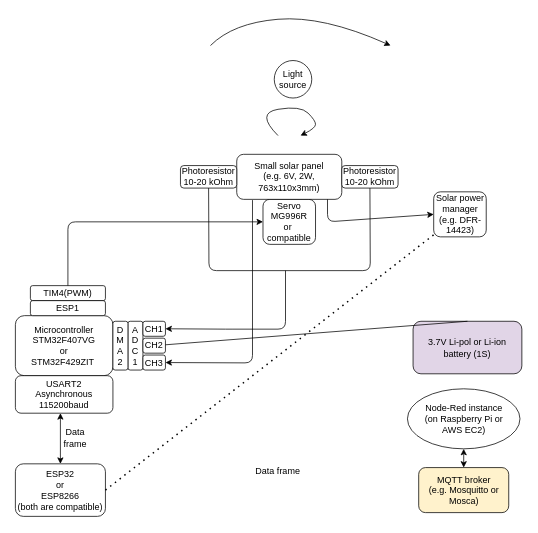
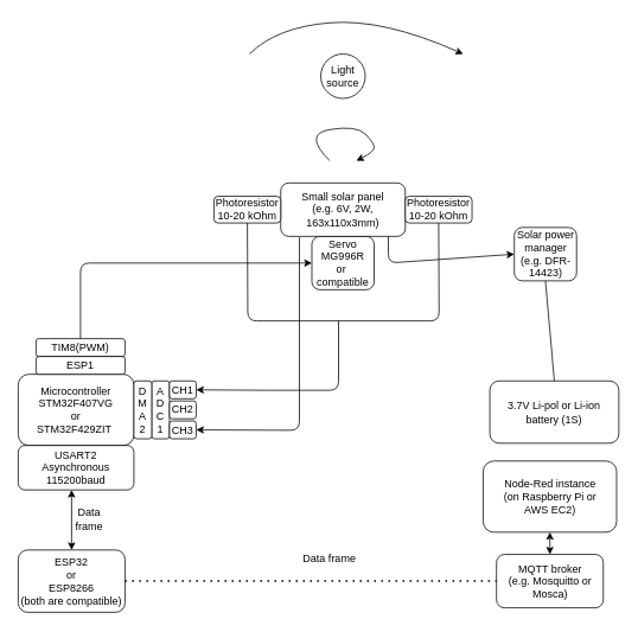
  <mxCell id="0" />
  <mxCell id="1" parent="0" />
  <mxCell id="2" value="Microcontroller&lt;br&gt;STM32F407VG&lt;br&gt;or&lt;br&gt;STM32F429ZIT&amp;nbsp;" style="rounded=1;whiteSpace=wrap;html=1;" parent="1" vertex="1"><mxGeometry x="20" y="420" width="130" height="80" as="geometry" /></mxCell>
- <mxCell id="3" value="TIM4(PWM)" style="rounded=1;whiteSpace=wrap;html=1;" parent="1" vertex="1"><mxGeometry x="40" y="380" width="100" height="20" as="geometry" /></mxCell>
+ <mxCell id="3" value="TIM8(PWM)" style="rounded=1;whiteSpace=wrap;html=1;" parent="1" vertex="1"><mxGeometry x="40" y="380" width="100" height="20" as="geometry" /></mxCell>
  <mxCell id="4" value="Servo&lt;br&gt;MG996R&lt;br&gt;or&amp;nbsp;&lt;br&gt;compatible" style="rounded=1;whiteSpace=wrap;html=1;" parent="1" vertex="1"><mxGeometry x="350" y="265" width="70" height="60" as="geometry" /></mxCell>
- <mxCell id="5" value="Small solar panel&lt;br&gt;(e.g. 6V, 2W, 763x110x3mm)" style="rounded=1;whiteSpace=wrap;html=1;" parent="1" vertex="1"><mxGeometry x="315" y="205" width="140" height="60" as="geometry" /></mxCell>
+ <mxCell id="5" value="Small solar panel&lt;br&gt;(e.g. 6V, 2W, 163x110x3mm)" style="rounded=1;whiteSpace=wrap;html=1;" parent="1" vertex="1"><mxGeometry x="315" y="205" width="140" height="60" as="geometry" /></mxCell>
  <mxCell id="6" value="Photoresistor&lt;br&gt;10-20 kOhm" style="rounded=1;whiteSpace=wrap;html=1;" parent="1" vertex="1"><mxGeometry x="455" y="220" width="75" height="30" as="geometry" /></mxCell>
  <mxCell id="7" value="Photoresistor&lt;br&gt;10-20 kOhm" style="rounded=1;whiteSpace=wrap;html=1;" parent="1" vertex="1"><mxGeometry x="240" y="220" width="75" height="30" as="geometry" /></mxCell>
- <mxCell id="8" value="Light source" style="ellipse;whiteSpace=wrap;html=1;aspect=fixed;" parent="1" vertex="1"><mxGeometry x="365" y="80" width="50" height="50" as="geometry" /></mxCell>
+ <mxCell id="8" value="Light source" style="ellipse;whiteSpace=wrap;html=1;aspect=fixed;" parent="1" vertex="1"><mxGeometry x="360" y="60" width="50" height="50" as="geometry" /></mxCell>
  <mxCell id="9" value="" style="curved=1;endArrow=classic;html=1;" parent="1" edge="1"><mxGeometry width="50" height="50" relative="1" as="geometry"><mxPoint x="370" y="180" as="sourcePoint" /><mxPoint x="400" y="180" as="targetPoint" /><Array as="points"><mxPoint x="340" y="150" /><mxPoint x="400" y="140" /><mxPoint x="420" y="160" /><mxPoint x="420" y="170" /></Array></mxGeometry></mxCell>
  <mxCell id="10" value="" style="curved=1;endArrow=classic;html=1;" parent="1" edge="1"><mxGeometry width="50" height="50" relative="1" as="geometry"><mxPoint x="280" y="60" as="sourcePoint" /><mxPoint x="520" y="60" as="targetPoint" /><Array as="points"><mxPoint x="310" y="30" /><mxPoint x="430" y="20" /></Array></mxGeometry></mxCell>
  <mxCell id="11" value="Solar power manager&lt;br&gt;&lt;div&gt;&lt;span&gt;(e.g. DFR-14423)&lt;/span&gt;&lt;/div&gt;" style="rounded=1;whiteSpace=wrap;html=1;align=center;" parent="1" vertex="1"><mxGeometry x="577.5" y="255" width="70" height="60" as="geometry" /></mxCell>
  <mxCell id="12" value="A&lt;br&gt;D&lt;br&gt;C&lt;br&gt;1" style="rounded=1;whiteSpace=wrap;html=1;rotation=0;direction=south;" parent="1" vertex="1"><mxGeometry x="170" y="427.5" width="20" height="65" as="geometry" /></mxCell>
  <mxCell id="13" value="CH1" style="rounded=1;whiteSpace=wrap;html=1;rotation=0;direction=east;" parent="1" vertex="1"><mxGeometry x="190" y="427.5" width="30" height="20" as="geometry" /></mxCell>
  <mxCell id="14" value="CH2" style="rounded=1;whiteSpace=wrap;html=1;rotation=0;direction=east;" parent="1" vertex="1"><mxGeometry x="190" y="450" width="30" height="20" as="geometry" /></mxCell>
  <mxCell id="15" value="CH3" style="rounded=1;whiteSpace=wrap;html=1;rotation=0;direction=east;" parent="1" vertex="1"><mxGeometry x="190" y="472.5" width="30" height="20" as="geometry" /></mxCell>
- <mxCell id="16" value="3.7V Li-pol or Li-ion battery (1S)" style="rounded=1;whiteSpace=wrap;html=1;fillColor=#e1d5e7;" parent="1" vertex="1"><mxGeometry x="550" y="427.5" width="145" height="70" as="geometry" /></mxCell>
+ <mxCell id="16" value="3.7V Li-pol or Li-ion battery (1S)" style="rounded=1;whiteSpace=wrap;html=1;" parent="1" vertex="1"><mxGeometry x="550" y="427.5" width="145" height="70" as="geometry" /></mxCell>
  <mxCell id="17" value="" style="endArrow=classic;html=1;entryX=0;entryY=0.5;entryDx=0;entryDy=0;exitX=0.5;exitY=0;exitDx=0;exitDy=0;" parent="1" source="3" target="4" edge="1"><mxGeometry width="50" height="50" relative="1" as="geometry"><mxPoint x="360" y="370" as="sourcePoint" /><mxPoint x="410" y="320" as="targetPoint" /><Array as="points"><mxPoint x="90" y="295" /></Array></mxGeometry></mxCell>
  <mxCell id="18" value="" style="endArrow=none;html=1;exitX=0.5;exitY=1;exitDx=0;exitDy=0;entryX=0.5;entryY=1;entryDx=0;entryDy=0;" parent="1" source="7" target="6" edge="1"><mxGeometry width="50" height="50" relative="1" as="geometry"><mxPoint x="360" y="370" as="sourcePoint" /><mxPoint x="278" y="360" as="targetPoint" /><Array as="points"><mxPoint x="278" y="360" /><mxPoint x="493" y="360" /></Array></mxGeometry></mxCell>
  <mxCell id="19" value="" style="endArrow=classic;html=1;entryX=1;entryY=0.5;entryDx=0;entryDy=0;" parent="1" target="13" edge="1"><mxGeometry width="50" height="50" relative="1" as="geometry"><mxPoint x="380" y="360" as="sourcePoint" /><mxPoint x="205" y="448" as="targetPoint" /><Array as="points"><mxPoint x="380" y="438" /><mxPoint x="300" y="438" /></Array></mxGeometry></mxCell>
  <mxCell id="20" value="" style="endArrow=classic;html=1;exitX=0.864;exitY=1;exitDx=0;exitDy=0;exitPerimeter=0;entryX=0;entryY=0.5;entryDx=0;entryDy=0;" parent="1" source="5" target="11" edge="1"><mxGeometry width="50" height="50" relative="1" as="geometry"><mxPoint x="360" y="370" as="sourcePoint" /><mxPoint x="410" y="320" as="targetPoint" /><Array as="points"><mxPoint x="436" y="295" /></Array></mxGeometry></mxCell>
  <mxCell id="21" value="D&lt;br&gt;M&lt;br&gt;A&lt;br&gt;2" style="rounded=1;whiteSpace=wrap;html=1;rotation=0;direction=south;" parent="1" vertex="1"><mxGeometry x="150" y="427.5" width="20" height="65" as="geometry" /></mxCell>
- <mxCell id="22" value="" style="endArrow=none;html=1;exitX=0.5;exitY=0;exitDx=0;exitDy=0;" parent="1" source="16" target="14" edge="1"><mxGeometry width="50" height="50" relative="1" as="geometry"><mxPoint x="360" y="350" as="sourcePoint" /><mxPoint x="410" y="300" as="targetPoint" /></mxGeometry></mxCell>
+ <mxCell id="22" value="" style="endArrow=none;html=1;exitX=0.5;exitY=0;exitDx=0;exitDy=0;entryX=0.5;entryY=1;entryDx=0;entryDy=0;" parent="1" source="16" target="11" edge="1"><mxGeometry width="50" height="50" relative="1" as="geometry"><mxPoint x="360" y="350" as="sourcePoint" /><mxPoint x="410" y="300" as="targetPoint" /></mxGeometry></mxCell>
  <mxCell id="23" value="" style="endArrow=classic;html=1;exitX=0.15;exitY=1.017;exitDx=0;exitDy=0;exitPerimeter=0;entryX=1;entryY=0.5;entryDx=0;entryDy=0;" parent="1" source="5" target="15" edge="1"><mxGeometry width="50" height="50" relative="1" as="geometry"><mxPoint x="360" y="350" as="sourcePoint" /><mxPoint x="410" y="300" as="targetPoint" /><Array as="points"><mxPoint x="336" y="483" /></Array></mxGeometry></mxCell>
  <mxCell id="24" value="ESP1" style="rounded=1;whiteSpace=wrap;html=1;" parent="1" vertex="1"><mxGeometry x="40" y="400" width="100" height="20" as="geometry" /></mxCell>
  <mxCell id="25" value="USART2&lt;br&gt;Asynchronous&lt;br&gt;115200baud&lt;br&gt;" style="rounded=1;whiteSpace=wrap;html=1;" parent="1" vertex="1"><mxGeometry x="20" y="500" width="130" height="50" as="geometry" /></mxCell>
  <mxCell id="26" value="" style="endArrow=classic;startArrow=classic;html=1;" parent="1" edge="1"><mxGeometry width="50" height="50" relative="1" as="geometry"><mxPoint x="80" y="617.5" as="sourcePoint" /><mxPoint x="80" y="550" as="targetPoint" /></mxGeometry></mxCell>
  <mxCell id="27" value="ESP32&lt;br&gt;or&lt;br&gt;ESP8266&lt;br&gt;(both are compatible)" style="rounded=1;whiteSpace=wrap;html=1;" parent="1" vertex="1"><mxGeometry x="20" y="617.5" width="120" height="70" as="geometry" /></mxCell>
- <mxCell id="28" value="Node-Red instance&lt;br&gt;(on Raspberry Pi or&lt;br&gt;AWS EC2)" style="ellipse;whiteSpace=wrap;html=1;" parent="1" vertex="1"><mxGeometry x="542.5" y="517.5" width="150" height="80" as="geometry" /></mxCell>
- <mxCell id="29" value="MQTT broker&lt;br&gt;(e.g. Mosquitto or Mosca)" style="rounded=1;whiteSpace=wrap;html=1;fillColor=#fff2cc;" parent="1" vertex="1"><mxGeometry x="557.5" y="622.5" width="120" height="60" as="geometry" /></mxCell>
+ <mxCell id="28" value="Node-Red instance&lt;br&gt;(on Raspberry Pi or&lt;br&gt;AWS EC2)" style="rounded=1;whiteSpace=wrap;html=1;" parent="1" vertex="1"><mxGeometry x="542.5" y="517.5" width="150" height="80" as="geometry" /></mxCell>
+ <mxCell id="29" value="MQTT broker&lt;br&gt;(e.g. Mosquitto or Mosca)" style="rounded=1;whiteSpace=wrap;html=1;" parent="1" vertex="1"><mxGeometry x="557.5" y="622.5" width="120" height="60" as="geometry" /></mxCell>
  <mxCell id="30" value="" style="endArrow=classic;startArrow=classic;html=1;exitX=0.5;exitY=0;exitDx=0;exitDy=0;entryX=0.5;entryY=1;entryDx=0;entryDy=0;" parent="1" source="29" target="28" edge="1"><mxGeometry width="50" height="50" relative="1" as="geometry"><mxPoint x="355" y="447.5" as="sourcePoint" /><mxPoint x="405" y="397.5" as="targetPoint" /></mxGeometry></mxCell>
  <mxCell id="31" value="Data frame" style="text;html=1;strokeColor=none;fillColor=none;align=center;verticalAlign=middle;whiteSpace=wrap;rounded=0;" parent="1" vertex="1"><mxGeometry x="335" y="617.5" width="70" height="20" as="geometry" /></mxCell>
  <mxCell id="32" value="Data frame" style="text;html=1;strokeColor=none;fillColor=none;align=center;verticalAlign=middle;whiteSpace=wrap;rounded=0;direction=south;" parent="1" vertex="1"><mxGeometry x="90" y="547.5" width="20" height="70" as="geometry" /></mxCell>
- <mxCell id="33" value="" style="endArrow=none;dashed=1;html=1;dashPattern=1 3;strokeWidth=2;exitX=1;exitY=0.5;exitDx=0;exitDy=0;" edge="1" parent="1" source="27" target="11"><mxGeometry width="50" height="50" relative="1" as="geometry"><mxPoint x="320" y="870" as="sourcePoint" /><mxPoint x="370" y="820" as="targetPoint" /></mxGeometry></mxCell>
+ <mxCell id="33" value="" style="endArrow=none;dashed=1;html=1;dashPattern=1 3;strokeWidth=2;exitX=1;exitY=0.5;exitDx=0;exitDy=0;entryX=0;entryY=0.5;entryDx=0;entryDy=0;" edge="1" parent="1" source="27" target="29"><mxGeometry width="50" height="50" relative="1" as="geometry"><mxPoint x="320" y="870" as="sourcePoint" /><mxPoint x="370" y="820" as="targetPoint" /></mxGeometry></mxCell>
